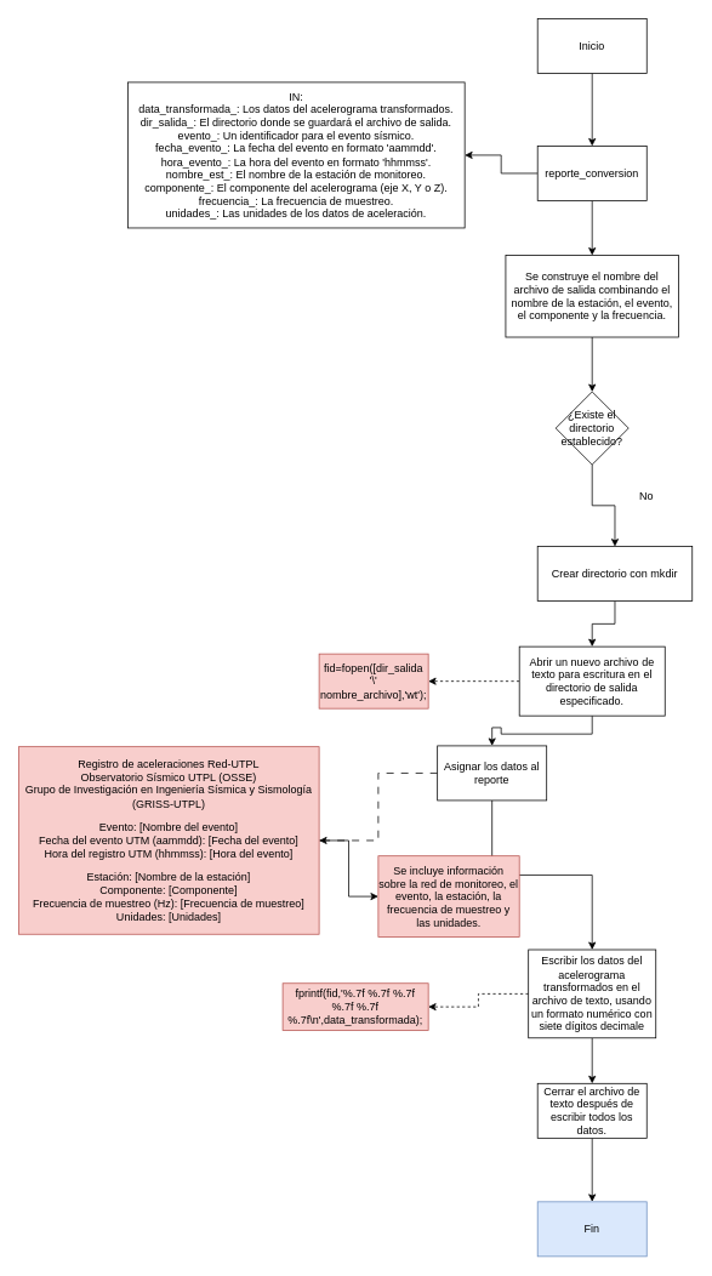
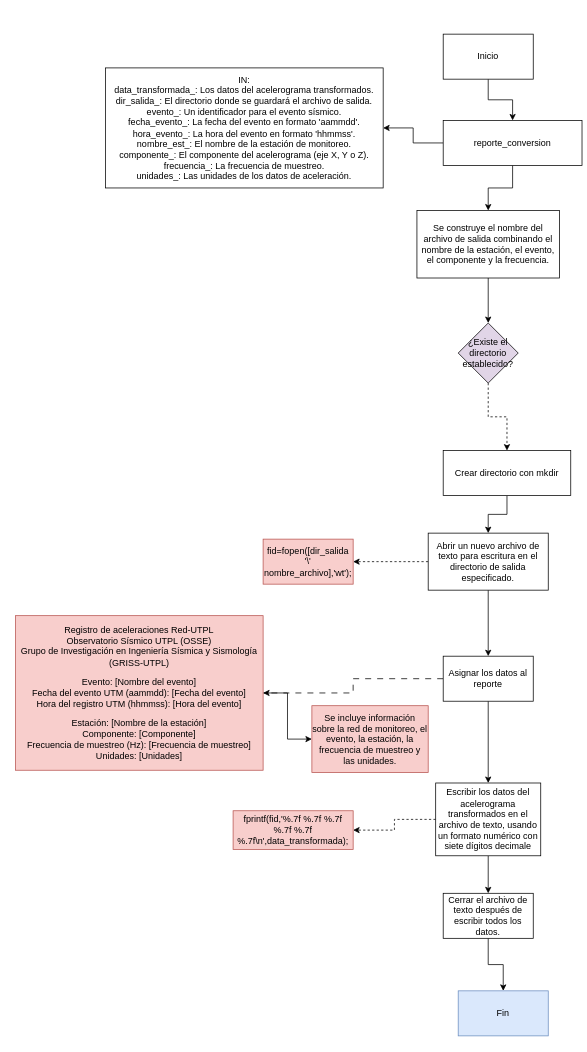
  <mxCell id="0" />
  <mxCell id="1" parent="0" />
  <mxCell id="2" value="" style="edgeStyle=orthogonalEdgeStyle;rounded=0;orthogonalLoop=1;jettySize=auto;html=1;" edge="1" parent="1" source="3" target="6"><mxGeometry relative="1" as="geometry" /></mxCell>
- <mxCell id="3" value="Inicio" style="rounded=0;whiteSpace=wrap;html=1;" vertex="1" parent="1"><mxGeometry x="590" y="20" width="120" height="60" as="geometry" /></mxCell>
+ <mxCell id="3" value="Inicio" style="rounded=0;whiteSpace=wrap;html=1;" vertex="1" parent="1"><mxGeometry x="590" y="45" width="120" height="60" as="geometry" /></mxCell>
  <mxCell id="4" value="" style="edgeStyle=orthogonalEdgeStyle;rounded=0;orthogonalLoop=1;jettySize=auto;html=1;" edge="1" parent="1" source="6" target="7"><mxGeometry relative="1" as="geometry" /></mxCell>
  <mxCell id="5" value="" style="edgeStyle=orthogonalEdgeStyle;rounded=0;orthogonalLoop=1;jettySize=auto;html=1;" edge="1" parent="1" source="6" target="9"><mxGeometry relative="1" as="geometry" /></mxCell>
- <mxCell id="6" value="reporte_conversion" style="whiteSpace=wrap;html=1;rounded=0;" vertex="1" parent="1"><mxGeometry x="590" y="160" width="120" height="60" as="geometry" /></mxCell>
+ <mxCell id="6" value="reporte_conversion" style="whiteSpace=wrap;html=1;rounded=0;" vertex="1" parent="1"><mxGeometry x="590" y="160" width="185" height="60" as="geometry" /></mxCell>
  <mxCell id="7" value="&lt;div&gt;IN:&lt;br&gt;&lt;/div&gt;&lt;div&gt;data_transformada_: Los datos del acelerograma transformados.&lt;/div&gt;dir_salida_: El directorio donde se guardará el archivo de salida.&lt;br&gt;evento_: Un identificador para el evento sísmico.&lt;br&gt;fecha_evento_: La fecha del evento en formato 'aammdd'.&lt;br&gt;hora_evento_: La hora del evento en formato 'hhmmss'.&lt;br&gt;nombre_est_: El nombre de la estación de monitoreo.&lt;br&gt;componente_: El componente del acelerograma (eje X, Y o Z).&lt;br&gt;frecuencia_: La frecuencia de muestreo.&lt;br&gt;unidades_: Las unidades de los datos de aceleración." style="whiteSpace=wrap;html=1;rounded=0;" vertex="1" parent="1"><mxGeometry x="140" y="90" width="370" height="160" as="geometry" /></mxCell>
  <mxCell id="8" value="" style="edgeStyle=orthogonalEdgeStyle;rounded=0;orthogonalLoop=1;jettySize=auto;html=1;" edge="1" parent="1" source="9" target="11"><mxGeometry relative="1" as="geometry" /></mxCell>
  <mxCell id="9" value="Se construye el nombre del archivo de salida combinando el nombre de la estación, el evento, el componente y la frecuencia." style="whiteSpace=wrap;html=1;rounded=0;" vertex="1" parent="1"><mxGeometry x="555" y="280" width="190" height="90" as="geometry" /></mxCell>
- <mxCell id="10" value="" style="edgeStyle=orthogonalEdgeStyle;rounded=0;orthogonalLoop=1;jettySize=auto;html=1;" edge="1" parent="1" source="11" target="13"><mxGeometry relative="1" as="geometry" /></mxCell>
- <mxCell id="11" value="¿Existe el directorio establecido?" style="rhombus;whiteSpace=wrap;html=1;rounded=0;" vertex="1" parent="1"><mxGeometry x="610" width="80" height="80" as="geometry" y="430" /></mxCell>
+ <mxCell id="10" value="" style="edgeStyle=orthogonalEdgeStyle;rounded=0;orthogonalLoop=1;jettySize=auto;html=1;dashed=1;" edge="1" parent="1" source="11" target="13"><mxGeometry relative="1" as="geometry" /></mxCell>
+ <mxCell id="11" value="¿Existe el directorio establecido?" style="rhombus;whiteSpace=wrap;html=1;rounded=0;fillColor=#e1d5e7;" vertex="1" parent="1"><mxGeometry x="610" width="80" height="80" as="geometry" y="430" /></mxCell>
  <mxCell id="12" value="" style="edgeStyle=orthogonalEdgeStyle;rounded=0;orthogonalLoop=1;jettySize=auto;html=1;" edge="1" parent="1" source="13" target="17"><mxGeometry relative="1" as="geometry" /></mxCell>
  <mxCell id="13" value="Crear directorio con mkdir" style="whiteSpace=wrap;html=1;rounded=0;" vertex="1" parent="1"><mxGeometry x="590" y="600" width="170" height="60" as="geometry" /></mxCell>
- <mxCell id="14" value="No" style="text;html=1;align=center;verticalAlign=middle;whiteSpace=wrap;rounded=0;" vertex="1" parent="1"><mxGeometry x="680" y="530" width="60" height="30" as="geometry" /></mxCell>
  <mxCell id="15" value="" style="edgeStyle=orthogonalEdgeStyle;rounded=0;orthogonalLoop=1;jettySize=auto;html=1;dashed=1;" edge="1" parent="1" source="17" target="18"><mxGeometry relative="1" as="geometry" /></mxCell>
  <mxCell id="16" value="" style="edgeStyle=orthogonalEdgeStyle;rounded=0;orthogonalLoop=1;jettySize=auto;html=1;" edge="1" parent="1" source="17" target="21"><mxGeometry relative="1" as="geometry" /></mxCell>
  <mxCell id="17" value="Abrir un nuevo archivo de texto para escritura en el directorio de salida especificado." style="whiteSpace=wrap;html=1;rounded=0;" vertex="1" parent="1"><mxGeometry y="710" width="160" height="76" as="geometry" x="570" /></mxCell>
  <mxCell id="18" value="fid=fopen([dir_salida '\' nombre_archivo],'wt'); " style="whiteSpace=wrap;html=1;rounded=0;fillColor=#f8cecc;strokeColor=#b85450;" vertex="1" parent="1"><mxGeometry x="350" y="718" width="120" height="60" as="geometry" /></mxCell>
  <mxCell id="19" value="" style="edgeStyle=orthogonalEdgeStyle;rounded=0;orthogonalLoop=1;jettySize=auto;html=1;dashed=1;dashPattern=8 8;" edge="1" parent="1" source="21" target="23"><mxGeometry relative="1" as="geometry" /></mxCell>
  <mxCell id="20" value="" style="edgeStyle=orthogonalEdgeStyle;rounded=0;orthogonalLoop=1;jettySize=auto;html=1;" edge="1" parent="1" source="21" target="27"><mxGeometry relative="1" as="geometry" /></mxCell>
- <mxCell id="21" value="Asignar los datos al reporte" style="whiteSpace=wrap;html=1;rounded=0;" vertex="1" parent="1"><mxGeometry x="480" y="819" width="120" height="60" as="geometry" /></mxCell>
+ <mxCell id="21" value="Asignar los datos al reporte" style="whiteSpace=wrap;html=1;rounded=0;" vertex="1" parent="1"><mxGeometry x="590" y="874" width="120" height="60" as="geometry" /></mxCell>
  <mxCell id="22" value="" style="edgeStyle=orthogonalEdgeStyle;rounded=0;orthogonalLoop=1;jettySize=auto;html=1;" edge="1" parent="1" source="23" target="24"><mxGeometry relative="1" as="geometry" /></mxCell>
  <mxCell id="23" value="&lt;p&gt;Registro de aceleraciones Red-UTPL&lt;br&gt;Observatorio Sísmico UTPL (OSSE)&lt;br&gt;Grupo de Investigación en Ingeniería Sísmica y Sismología (GRISS-UTPL)&lt;/p&gt;&lt;p&gt;Evento: [Nombre del evento]&lt;br&gt;Fecha del evento UTM (aammdd): [Fecha del evento]&lt;br&gt;Hora del registro UTM (hhmmss): [Hora del evento]&lt;/p&gt;&lt;p&gt;Estación: [Nombre de la estación]&lt;br&gt;Componente: [Componente]&lt;br&gt;Frecuencia de muestreo (Hz): [Frecuencia de muestreo]&lt;br&gt;Unidades: [Unidades]&lt;/p&gt;" style="whiteSpace=wrap;html=1;rounded=0;fillColor=#f8cecc;strokeColor=#b85450;" vertex="1" parent="1"><mxGeometry x="20" y="820" width="330" height="206" as="geometry" /></mxCell>
  <mxCell id="24" value="Se incluye información sobre la red de monitoreo, el evento, la estación, la frecuencia de muestreo y las unidades." style="whiteSpace=wrap;html=1;fillColor=#f8cecc;strokeColor=#b85450;rounded=0;" vertex="1" parent="1"><mxGeometry x="415" y="940" width="155" height="89" as="geometry" /></mxCell>
  <mxCell id="25" value="" style="edgeStyle=orthogonalEdgeStyle;rounded=0;orthogonalLoop=1;jettySize=auto;html=1;dashed=1;" edge="1" parent="1" source="27" target="28"><mxGeometry relative="1" as="geometry" /></mxCell>
  <mxCell id="26" value="" style="edgeStyle=orthogonalEdgeStyle;rounded=0;orthogonalLoop=1;jettySize=auto;html=1;" edge="1" parent="1" source="27" target="30"><mxGeometry relative="1" as="geometry" /></mxCell>
  <mxCell id="27" value="Escribir los datos del acelerograma transformados en el archivo de texto, usando un formato numérico con siete dígitos decimale" style="whiteSpace=wrap;html=1;rounded=0;" vertex="1" parent="1"><mxGeometry x="580" y="1043" width="140" height="97" as="geometry" /></mxCell>
  <mxCell id="28" value="fprintf(fid,'%.7f %.7f %.7f %.7f %.7f %.7f\n',data_transformada);" style="whiteSpace=wrap;html=1;rounded=0;fillColor=#f8cecc;strokeColor=#b85450;" vertex="1" parent="1"><mxGeometry x="310" y="1080" width="160" height="51.5" as="geometry" /></mxCell>
  <mxCell id="29" value="" style="edgeStyle=orthogonalEdgeStyle;rounded=0;orthogonalLoop=1;jettySize=auto;html=1;" edge="1" parent="1" source="30" target="31"><mxGeometry relative="1" as="geometry" /></mxCell>
  <mxCell id="30" value="Cerrar el archivo de texto después de escribir todos los datos." style="whiteSpace=wrap;html=1;rounded=0;" vertex="1" parent="1"><mxGeometry x="590" y="1190" width="120" height="60" as="geometry" /></mxCell>
- <mxCell id="31" value="Fin" style="whiteSpace=wrap;html=1;rounded=0;fillColor=#dae8fc;strokeColor=#6c8ebf;" vertex="1" parent="1"><mxGeometry x="590" y="1320" width="120" height="60" as="geometry" /></mxCell>
+ <mxCell id="31" value="Fin" style="whiteSpace=wrap;html=1;rounded=0;fillColor=#dae8fc;strokeColor=#6c8ebf;" vertex="1" parent="1"><mxGeometry x="610" y="1320" width="120" height="60" as="geometry" /></mxCell>
